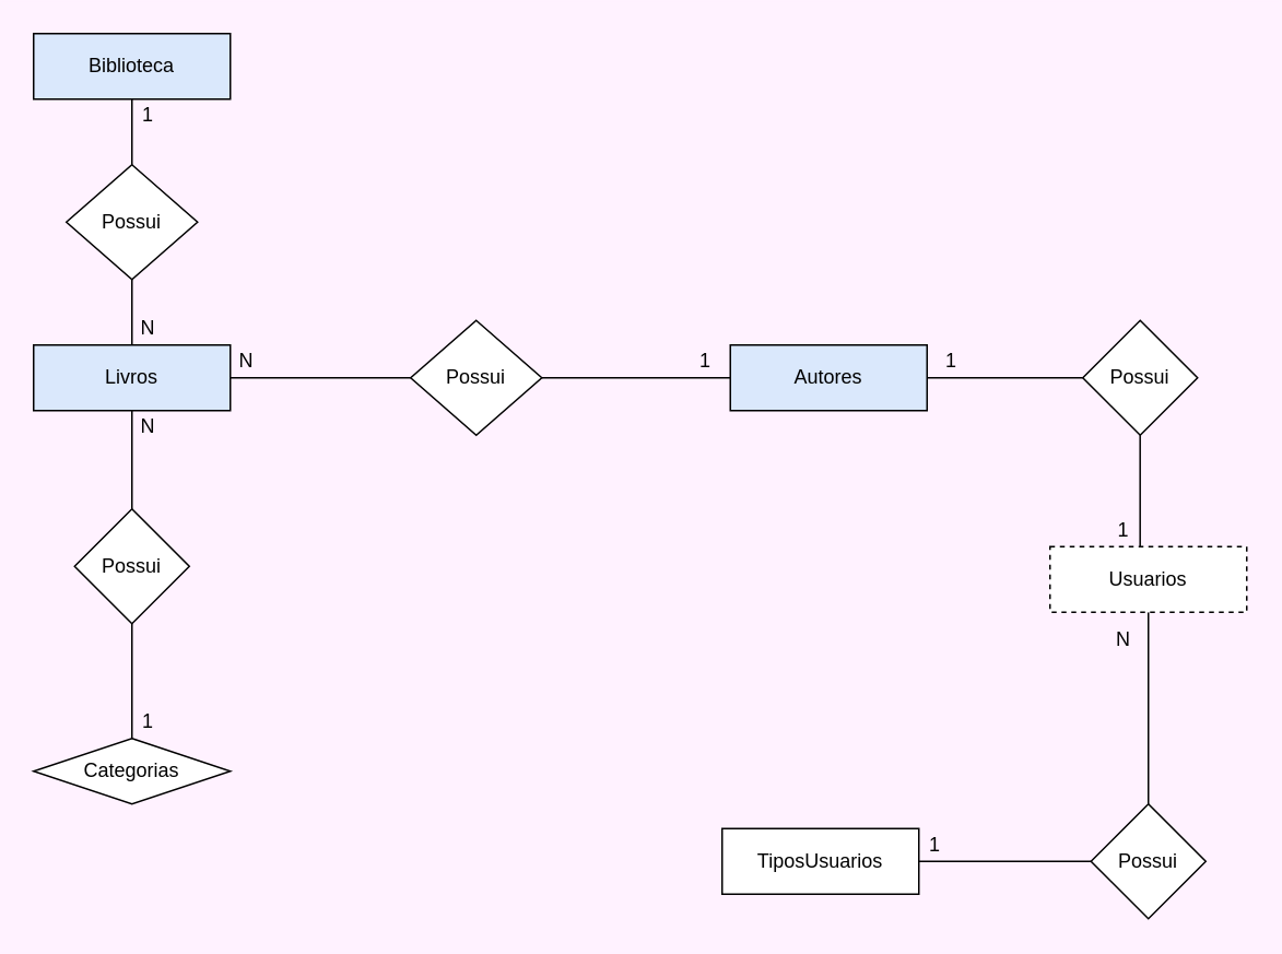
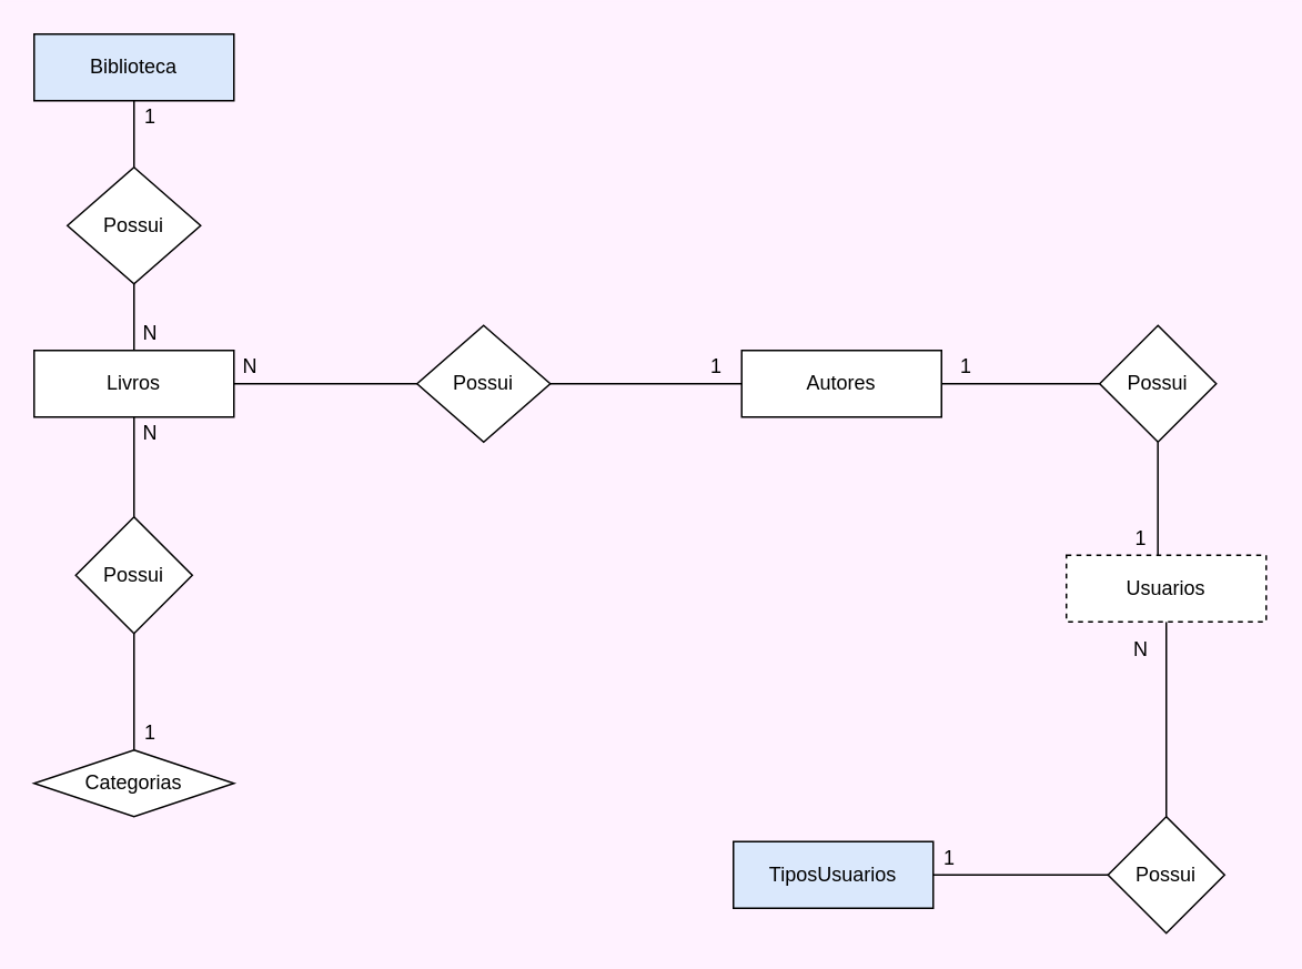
  <mxCell id="0" />
  <mxCell id="1" parent="0" />
  <mxCell id="2" style="edgeStyle=orthogonalEdgeStyle;rounded=0;orthogonalLoop=1;jettySize=auto;html=1;endArrow=none;endFill=0;" edge="1" parent="1" source="3" target="15"><mxGeometry relative="1" as="geometry" /></mxCell>
  <mxCell id="3" value="Possui" style="rhombus;whiteSpace=wrap;html=1;" vertex="1" parent="1"><mxGeometry x="665" y="490" width="70" height="70" as="geometry" /></mxCell>
  <mxCell id="4" style="edgeStyle=orthogonalEdgeStyle;rounded=0;orthogonalLoop=1;jettySize=auto;html=1;entryX=0;entryY=0.5;entryDx=0;entryDy=0;endArrow=none;endFill=0;" edge="1" parent="1" source="6" target="26"><mxGeometry relative="1" as="geometry" /></mxCell>
  <mxCell id="5" style="edgeStyle=orthogonalEdgeStyle;rounded=0;orthogonalLoop=1;jettySize=auto;html=1;entryX=0.5;entryY=0;entryDx=0;entryDy=0;endArrow=none;endFill=0;" edge="1" parent="1" source="6" target="28"><mxGeometry relative="1" as="geometry" /></mxCell>
- <mxCell id="6" value="Livros" style="rounded=0;whiteSpace=wrap;html=1;fillColor=#dae8fc;" vertex="1" parent="1"><mxGeometry x="20" y="210" width="120" height="40" as="geometry" /></mxCell>
+ <mxCell id="6" value="Livros" style="rounded=0;whiteSpace=wrap;html=1;" vertex="1" parent="1"><mxGeometry x="20" y="210" width="120" height="40" as="geometry" /></mxCell>
  <mxCell id="7" value="1" style="text;html=1;strokeColor=none;fillColor=none;align=center;verticalAlign=middle;whiteSpace=wrap;rounded=0;" vertex="1" parent="1"><mxGeometry x="70" y="430" width="40" height="20" as="geometry" /></mxCell>
  <mxCell id="8" value="N" style="text;html=1;strokeColor=none;fillColor=none;align=center;verticalAlign=middle;whiteSpace=wrap;rounded=0;" vertex="1" parent="1"><mxGeometry x="70" y="190" width="40" height="20" as="geometry" /></mxCell>
  <mxCell id="9" style="edgeStyle=orthogonalEdgeStyle;rounded=0;orthogonalLoop=1;jettySize=auto;html=1;entryX=0.458;entryY=0.25;entryDx=0;entryDy=0;entryPerimeter=0;endArrow=none;endFill=0;" edge="1" parent="1" source="10" target="15"><mxGeometry relative="1" as="geometry" /></mxCell>
  <mxCell id="10" value="Possui" style="rhombus;whiteSpace=wrap;html=1;" vertex="1" parent="1"><mxGeometry x="660" y="195" width="70" height="70" as="geometry" /></mxCell>
  <mxCell id="11" style="edgeStyle=orthogonalEdgeStyle;rounded=0;orthogonalLoop=1;jettySize=auto;html=1;entryX=0.5;entryY=0;entryDx=0;entryDy=0;endArrow=none;endFill=0;" edge="1" parent="1" source="12" target="17"><mxGeometry relative="1" as="geometry" /></mxCell>
  <mxCell id="12" value="Biblioteca" style="rounded=0;whiteSpace=wrap;html=1;fillColor=#dae8fc;" vertex="1" parent="1"><mxGeometry x="20" y="20" width="120" height="40" as="geometry" /></mxCell>
  <mxCell id="13" style="edgeStyle=orthogonalEdgeStyle;rounded=0;orthogonalLoop=1;jettySize=auto;html=1;entryX=0;entryY=0.5;entryDx=0;entryDy=0;endArrow=none;endFill=0;" edge="1" parent="1" source="14" target="3"><mxGeometry relative="1" as="geometry" /></mxCell>
- <mxCell id="14" value="TiposUsuarios" style="rounded=0;whiteSpace=wrap;html=1;" vertex="1" parent="1"><mxGeometry x="440" y="505" width="120" height="40" as="geometry" /></mxCell>
+ <mxCell id="14" value="TiposUsuarios" style="rounded=0;whiteSpace=wrap;html=1;fillColor=#dae8fc;" vertex="1" parent="1"><mxGeometry x="440" y="505" width="120" height="40" as="geometry" /></mxCell>
  <mxCell id="15" value="Usuarios" style="rounded=0;whiteSpace=wrap;html=1;dashed=1;" vertex="1" parent="1"><mxGeometry x="640" y="333" width="120" height="40" as="geometry" /></mxCell>
  <mxCell id="16" style="edgeStyle=orthogonalEdgeStyle;rounded=0;orthogonalLoop=1;jettySize=auto;html=1;entryX=0.5;entryY=0;entryDx=0;entryDy=0;endArrow=none;endFill=0;" edge="1" parent="1" source="17" target="6"><mxGeometry relative="1" as="geometry" /></mxCell>
  <mxCell id="17" value="Possui" style="rhombus;whiteSpace=wrap;html=1;" vertex="1" parent="1"><mxGeometry x="40" y="100" width="80" height="70" as="geometry" /></mxCell>
  <mxCell id="18" style="edgeStyle=orthogonalEdgeStyle;rounded=0;orthogonalLoop=1;jettySize=auto;html=1;entryX=0;entryY=0.5;entryDx=0;entryDy=0;endArrow=none;endFill=0;" edge="1" parent="1" source="19" target="10"><mxGeometry relative="1" as="geometry" /></mxCell>
- <mxCell id="19" value="Autores" style="rounded=0;whiteSpace=wrap;html=1;fillColor=#dae8fc;" vertex="1" parent="1"><mxGeometry x="445" y="210" width="120" height="40" as="geometry" /></mxCell>
+ <mxCell id="19" value="Autores" style="rounded=0;whiteSpace=wrap;html=1;" vertex="1" parent="1"><mxGeometry x="445" y="210" width="120" height="40" as="geometry" /></mxCell>
  <mxCell id="20" value="1" style="text;html=1;strokeColor=none;fillColor=none;align=center;verticalAlign=middle;whiteSpace=wrap;rounded=0;" vertex="1" parent="1"><mxGeometry x="410" y="210" width="40" height="20" as="geometry" /></mxCell>
  <mxCell id="21" value="N" style="text;html=1;strokeColor=none;fillColor=none;align=center;verticalAlign=middle;whiteSpace=wrap;rounded=0;" vertex="1" parent="1"><mxGeometry x="70" y="250" width="40" height="20" as="geometry" /></mxCell>
  <mxCell id="22" value="N" style="text;html=1;strokeColor=none;fillColor=none;align=center;verticalAlign=middle;whiteSpace=wrap;rounded=0;" vertex="1" parent="1"><mxGeometry x="665" y="380" width="40" height="20" as="geometry" /></mxCell>
  <mxCell id="23" value="1" style="text;html=1;strokeColor=none;fillColor=none;align=center;verticalAlign=middle;whiteSpace=wrap;rounded=0;" vertex="1" parent="1"><mxGeometry x="70" y="60" width="40" height="20" as="geometry" /></mxCell>
  <mxCell id="24" value="N" style="text;html=1;strokeColor=none;fillColor=none;align=center;verticalAlign=middle;whiteSpace=wrap;rounded=0;" vertex="1" parent="1"><mxGeometry x="130" y="210" width="40" height="20" as="geometry" /></mxCell>
  <mxCell id="25" style="edgeStyle=orthogonalEdgeStyle;rounded=0;orthogonalLoop=1;jettySize=auto;html=1;entryX=0;entryY=0.5;entryDx=0;entryDy=0;endArrow=none;endFill=0;" edge="1" parent="1" source="26" target="19"><mxGeometry relative="1" as="geometry" /></mxCell>
  <mxCell id="26" value="Possui" style="rhombus;whiteSpace=wrap;html=1;" vertex="1" parent="1"><mxGeometry x="250" y="195" width="80" height="70" as="geometry" /></mxCell>
  <mxCell id="27" style="edgeStyle=orthogonalEdgeStyle;rounded=0;orthogonalLoop=1;jettySize=auto;html=1;entryX=0.5;entryY=0;entryDx=0;entryDy=0;endArrow=none;endFill=0;" edge="1" parent="1" source="28" target="29"><mxGeometry relative="1" as="geometry" /></mxCell>
  <mxCell id="28" value="Possui" style="rhombus;whiteSpace=wrap;html=1;" vertex="1" parent="1"><mxGeometry x="45" y="310" width="70" height="70" as="geometry" /></mxCell>
  <mxCell id="29" value="Categorias" style="rhombus;whiteSpace=wrap;html=1;" vertex="1" parent="1"><mxGeometry x="20" y="450" width="120" height="40" as="geometry" /></mxCell>
  <mxCell id="30" value="1" style="text;html=1;strokeColor=none;fillColor=none;align=center;verticalAlign=middle;whiteSpace=wrap;rounded=0;" vertex="1" parent="1"><mxGeometry x="665" y="313" width="40" height="20" as="geometry" /></mxCell>
  <mxCell id="31" value="1" style="text;html=1;strokeColor=none;fillColor=none;align=center;verticalAlign=middle;whiteSpace=wrap;rounded=0;" vertex="1" parent="1"><mxGeometry x="550" y="505" width="40" height="20" as="geometry" /></mxCell>
  <mxCell id="32" value="1" style="text;html=1;strokeColor=none;fillColor=none;align=center;verticalAlign=middle;whiteSpace=wrap;rounded=0;" vertex="1" parent="1"><mxGeometry x="560" y="210" width="40" height="20" as="geometry" /></mxCell>
